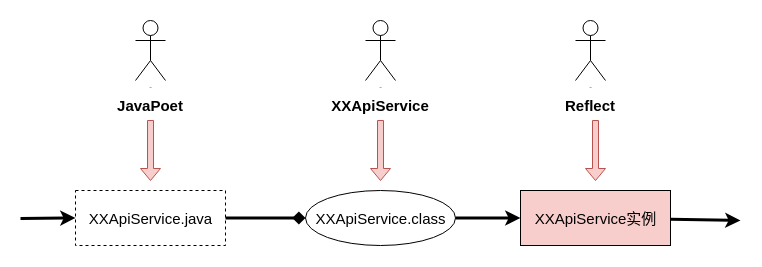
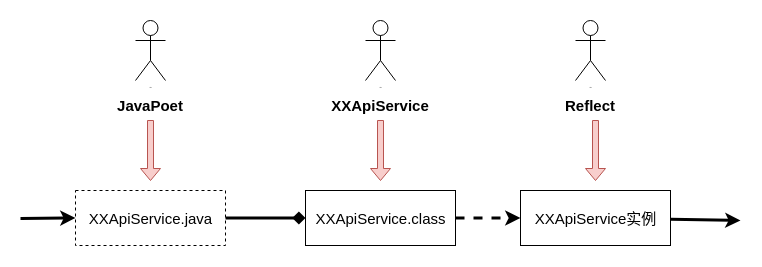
  <mxCell id="0" />
  <mxCell id="1" parent="0" />
  <mxCell id="2" value="Actor" style="shape=umlActor;verticalLabelPosition=bottom;verticalAlign=top;html=1;outlineConnect=0;fontStyle=0;fontSize=1;" vertex="1" parent="1"><mxGeometry x="135" y="20" width="30" height="60" as="geometry" /></mxCell>
  <mxCell id="3" value="&lt;font style=&quot;font-size: 15px&quot;&gt;&lt;b&gt;JavaPoet&lt;/b&gt;&lt;/font&gt;" style="text;html=1;strokeColor=none;fillColor=none;align=center;verticalAlign=middle;whiteSpace=wrap;rounded=0;fontSize=1;" vertex="1" parent="1"><mxGeometry x="120" y="90" width="60" height="30" as="geometry" /></mxCell>
  <mxCell id="4" value="Actor" style="shape=umlActor;verticalLabelPosition=bottom;verticalAlign=top;html=1;outlineConnect=0;fontStyle=0;fontSize=1;" vertex="1" parent="1"><mxGeometry x="365" y="20" width="30" height="60" as="geometry" /></mxCell>
  <mxCell id="5" value="&lt;font style=&quot;font-size: 15px&quot;&gt;&lt;b&gt;XXApiService&lt;/b&gt;&lt;/font&gt;" style="text;html=1;strokeColor=none;fillColor=none;align=center;verticalAlign=middle;whiteSpace=wrap;rounded=0;fontSize=1;" vertex="1" parent="1"><mxGeometry x="350" y="90" width="60" height="30" as="geometry" /></mxCell>
  <mxCell id="6" value="Actor" style="shape=umlActor;verticalLabelPosition=bottom;verticalAlign=top;html=1;outlineConnect=0;fontStyle=0;fontSize=1;" vertex="1" parent="1"><mxGeometry x="575" y="20" width="30" height="60" as="geometry" /></mxCell>
  <mxCell id="7" value="&lt;font style=&quot;font-size: 15px&quot;&gt;&lt;b&gt;Reflect&lt;/b&gt;&lt;/font&gt;" style="text;html=1;strokeColor=none;fillColor=none;align=center;verticalAlign=middle;whiteSpace=wrap;rounded=0;fontSize=1;" vertex="1" parent="1"><mxGeometry x="560" y="90" width="60" height="30" as="geometry" /></mxCell>
  <mxCell id="8" value="XXApiService.java" style="html=1;fontSize=15;dashed=1;" vertex="1" parent="1"><mxGeometry x="75" y="190" width="150" height="55" as="geometry" /></mxCell>
  <mxCell id="9" value="" style="shape=singleArrow;direction=south;whiteSpace=wrap;html=1;fontSize=15;fillColor=#f8cecc;strokeColor=#b85450;" vertex="1" parent="1"><mxGeometry x="140" y="120" width="20" height="60" as="geometry" /></mxCell>
  <mxCell id="10" value="" style="shape=singleArrow;direction=south;whiteSpace=wrap;html=1;fontSize=15;fillColor=#f8cecc;strokeColor=#b85450;" vertex="1" parent="1"><mxGeometry x="370" y="120" width="20" height="60" as="geometry" /></mxCell>
  <mxCell id="11" value="" style="shape=singleArrow;direction=south;whiteSpace=wrap;html=1;fontSize=15;fillColor=#f8cecc;strokeColor=#b85450;" vertex="1" parent="1"><mxGeometry x="585" y="120" width="20" height="60" as="geometry" /></mxCell>
- <mxCell id="12" value="" style="edgeStyle=orthogonalEdgeStyle;rounded=0;orthogonalLoop=1;jettySize=auto;html=1;fontSize=15;strokeWidth=3;" edge="1" parent="1" source="13" target="14"><mxGeometry relative="1" as="geometry" /></mxCell>
- <mxCell id="13" value="XXApiService.class" style="ellipse;html=1;fontSize=15;" vertex="1" parent="1"><mxGeometry x="305" y="190" width="150" height="55" as="geometry" /></mxCell>
- <mxCell id="14" value="XXApiService实例" style="html=1;fontSize=15;fillColor=#f8cecc;" vertex="1" parent="1"><mxGeometry x="520" y="190" width="150" height="55" as="geometry" /></mxCell>
+ <mxCell id="12" value="" style="edgeStyle=orthogonalEdgeStyle;rounded=0;orthogonalLoop=1;jettySize=auto;html=1;fontSize=15;strokeWidth=3;dashed=1;" edge="1" parent="1" source="13" target="14"><mxGeometry relative="1" as="geometry" /></mxCell>
+ <mxCell id="13" value="XXApiService.class" style="html=1;fontSize=15;" vertex="1" parent="1"><mxGeometry x="305" y="190" width="150" height="55" as="geometry" /></mxCell>
+ <mxCell id="14" value="XXApiService实例" style="html=1;fontSize=15;" vertex="1" parent="1"><mxGeometry x="520" y="190" width="150" height="55" as="geometry" /></mxCell>
  <mxCell id="15" value="" style="endArrow=classic;html=1;rounded=0;fontSize=15;entryX=0;entryY=0.5;entryDx=0;entryDy=0;strokeWidth=3;" edge="1" parent="1" target="8"><mxGeometry width="50" height="50" relative="1" as="geometry"><mxPoint x="20" y="218" as="sourcePoint" /><mxPoint x="20" y="240" as="targetPoint" /></mxGeometry></mxCell>
  <mxCell id="16" value="" style="endArrow=diamond;html=1;rounded=0;fontSize=15;entryX=0;entryY=0.5;entryDx=0;entryDy=0;exitX=1;exitY=0.5;exitDx=0;exitDy=0;strokeWidth=3;" edge="1" parent="1" source="8" target="13"><mxGeometry width="50" height="50" relative="1" as="geometry"><mxPoint x="260" y="290" as="sourcePoint" /><mxPoint x="355" y="289.5" as="targetPoint" /></mxGeometry></mxCell>
  <mxCell id="17" value="" style="endArrow=classic;html=1;rounded=0;fontSize=15;strokeWidth=3;" edge="1" parent="1" source="14"><mxGeometry width="50" height="50" relative="1" as="geometry"><mxPoint x="700" y="220" as="sourcePoint" /><mxPoint x="740" y="220" as="targetPoint" /></mxGeometry></mxCell>
